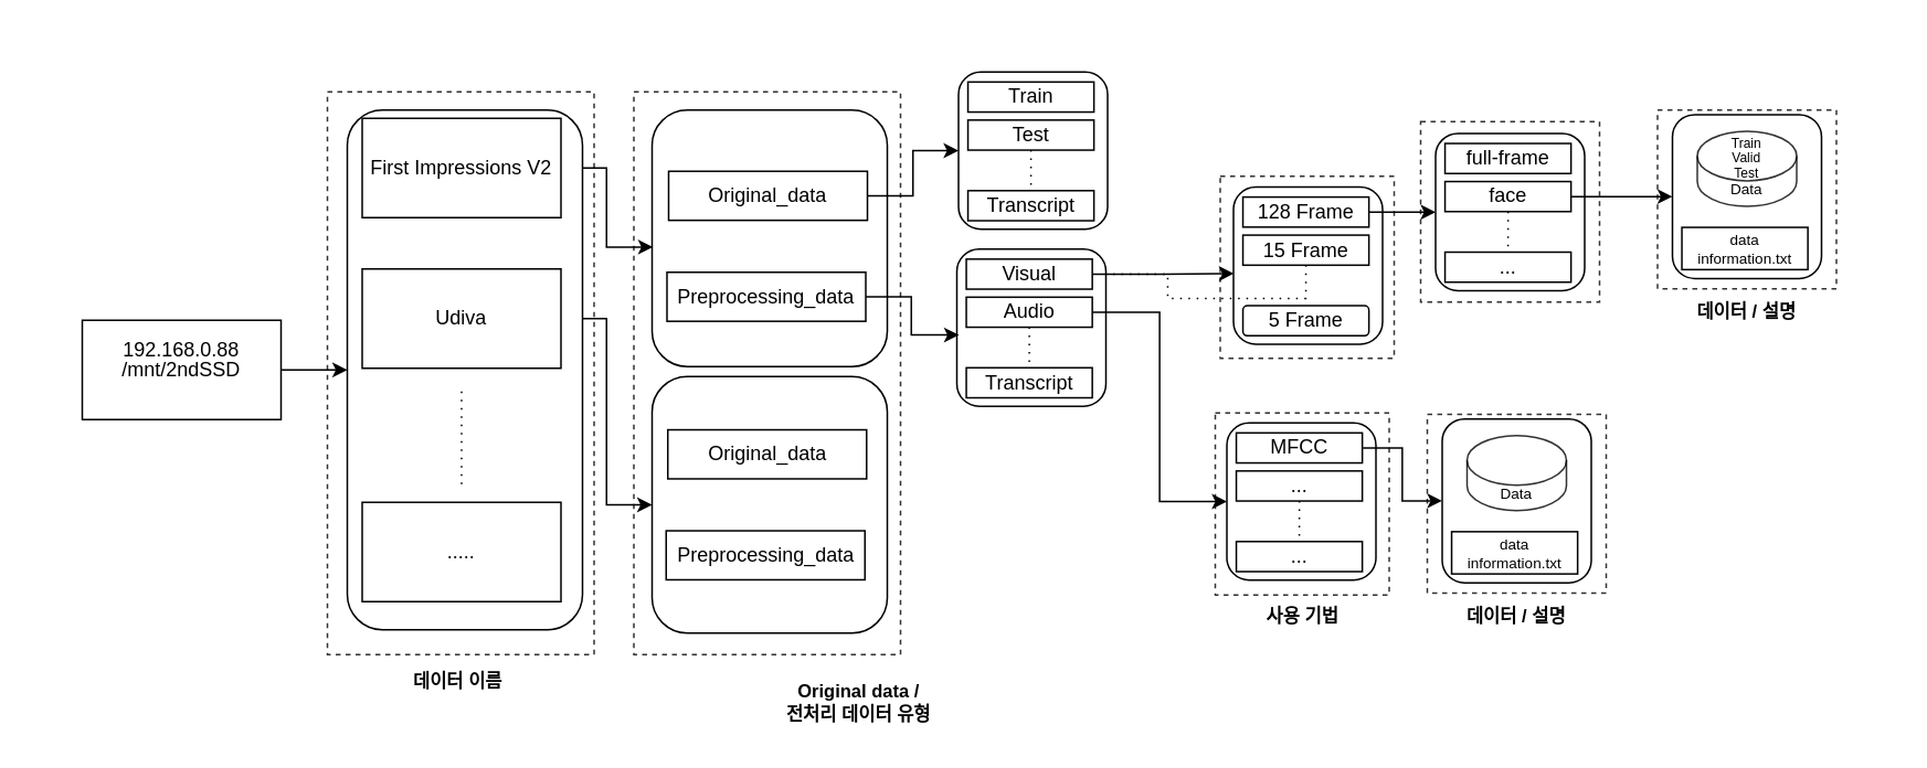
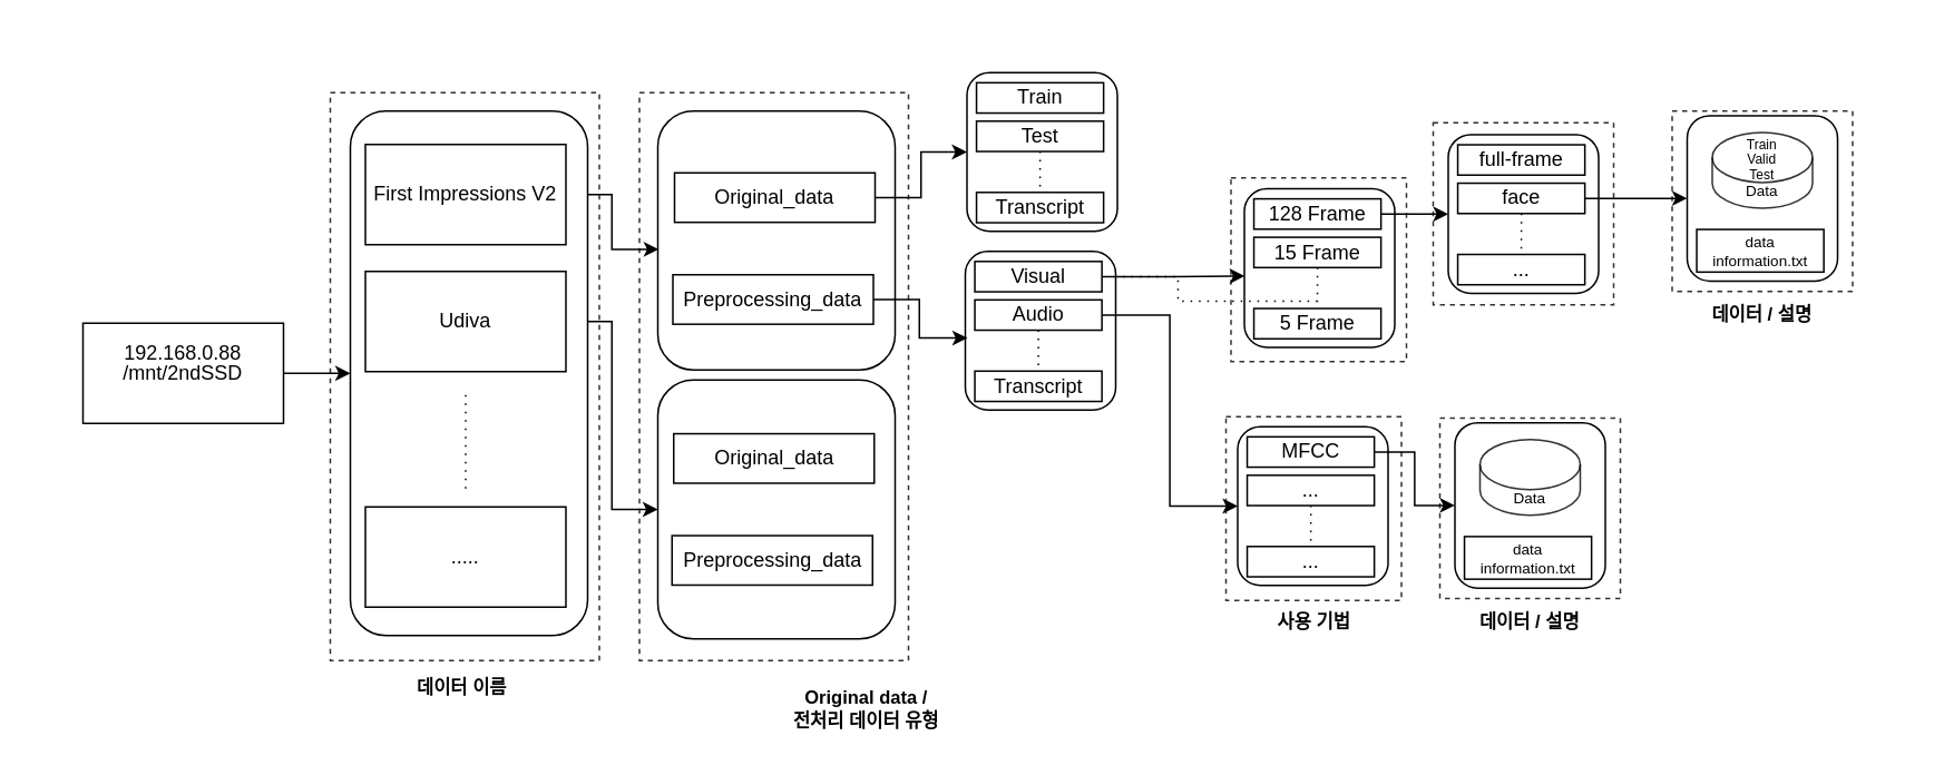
  <mxCell id="0" />
  <mxCell id="1" parent="0" />
  <mxCell id="2" value="" style="rounded=0;whiteSpace=wrap;html=1;strokeColor=none;" vertex="1" parent="1"><mxGeometry x="20" y="20.14" width="1121" height="421.86" as="geometry" /></mxCell>
  <mxCell id="3" value="" style="rounded=0;whiteSpace=wrap;html=1;strokeColor=default;fontSize=9;fillColor=none;gradientColor=none;gradientDirection=east;opacity=80;dashed=1;" parent="1" vertex="1"><mxGeometry x="857" y="73" width="108" height="109" as="geometry" /></mxCell>
  <mxCell id="4" value="" style="rounded=0;whiteSpace=wrap;html=1;strokeColor=default;fontSize=9;fillColor=none;gradientColor=none;gradientDirection=east;opacity=80;dashed=1;" parent="1" vertex="1"><mxGeometry x="197" y="55" width="161" height="340" as="geometry" /></mxCell>
  <mxCell id="5" value="" style="rounded=0;whiteSpace=wrap;html=1;strokeColor=default;fontSize=9;fillColor=none;gradientColor=none;gradientDirection=east;opacity=80;dashed=1;" parent="1" vertex="1"><mxGeometry x="861" y="249.86" width="108" height="108" as="geometry" /></mxCell>
  <mxCell id="6" value="" style="rounded=0;whiteSpace=wrap;html=1;strokeColor=default;fontSize=9;fillColor=none;gradientColor=none;gradientDirection=east;opacity=80;dashed=1;" parent="1" vertex="1"><mxGeometry x="736" y="106" width="105" height="110" as="geometry" /></mxCell>
  <mxCell id="7" value="" style="rounded=0;whiteSpace=wrap;html=1;strokeColor=default;fontSize=9;fillColor=none;gradientColor=none;gradientDirection=east;opacity=80;dashed=1;" parent="1" vertex="1"><mxGeometry x="382" y="55" width="161" height="340" as="geometry" /></mxCell>
  <mxCell id="8" style="edgeStyle=orthogonalEdgeStyle;rounded=0;orthogonalLoop=1;jettySize=auto;html=1;exitX=1;exitY=0.5;exitDx=0;exitDy=0;entryX=0;entryY=0.5;entryDx=0;entryDy=0;fontSize=9;" parent="1" source="9" target="74" edge="1"><mxGeometry relative="1" as="geometry" /></mxCell>
  <mxCell id="9" value="/mnt/2ndSSD" style="rounded=0;whiteSpace=wrap;html=1;" parent="1" vertex="1"><mxGeometry x="49" y="193" width="120" height="60" as="geometry" /></mxCell>
  <mxCell id="10" value="192.168.0.88" style="rounded=0;whiteSpace=wrap;html=1;strokeColor=none;fillColor=none;" parent="1" vertex="1"><mxGeometry x="49" y="181" width="120" height="60" as="geometry" /></mxCell>
  <mxCell id="11" value="" style="group" parent="1" vertex="1" connectable="0"><mxGeometry x="393" y="66" width="142" height="155" as="geometry" /></mxCell>
  <mxCell id="12" value="" style="rounded=1;whiteSpace=wrap;html=1;strokeColor=default;" parent="11" vertex="1"><mxGeometry width="142" height="155" as="geometry" /></mxCell>
  <mxCell id="13" value="Original_data" style="rounded=0;whiteSpace=wrap;html=1;" parent="11" vertex="1"><mxGeometry x="10" y="37.003" width="120" height="29.618" as="geometry" /></mxCell>
  <mxCell id="14" value="Preprocessing_data" style="rounded=0;whiteSpace=wrap;html=1;" parent="11" vertex="1"><mxGeometry x="9" y="98.003" width="120" height="29.618" as="geometry" /></mxCell>
  <mxCell id="15" style="edgeStyle=orthogonalEdgeStyle;rounded=0;orthogonalLoop=1;jettySize=auto;html=1;exitX=1;exitY=0.5;exitDx=0;exitDy=0;entryX=0.004;entryY=0.534;entryDx=0;entryDy=0;entryPerimeter=0;" parent="1" source="75" target="12" edge="1"><mxGeometry relative="1" as="geometry" /></mxCell>
  <mxCell id="16" value="" style="group" parent="1" vertex="1" connectable="0"><mxGeometry x="393" y="227" width="142" height="155" as="geometry" /></mxCell>
  <mxCell id="17" value="" style="rounded=1;whiteSpace=wrap;html=1;strokeColor=default;" parent="16" vertex="1"><mxGeometry width="142" height="155" as="geometry" /></mxCell>
  <mxCell id="18" value="Original_data" style="rounded=0;whiteSpace=wrap;html=1;" parent="16" vertex="1"><mxGeometry x="9.5" y="32.193" width="120" height="29.618" as="geometry" /></mxCell>
  <mxCell id="19" value="Preprocessing_data" style="rounded=0;whiteSpace=wrap;html=1;" parent="16" vertex="1"><mxGeometry x="8.5" y="93.193" width="120" height="29.618" as="geometry" /></mxCell>
  <mxCell id="20" style="edgeStyle=orthogonalEdgeStyle;rounded=0;orthogonalLoop=1;jettySize=auto;html=1;exitX=1;exitY=0.5;exitDx=0;exitDy=0;entryX=0;entryY=0.5;entryDx=0;entryDy=0;" parent="1" source="77" target="17" edge="1"><mxGeometry relative="1" as="geometry" /></mxCell>
  <mxCell id="21" value="" style="group" parent="1" vertex="1" connectable="0"><mxGeometry x="578" y="43" width="90" height="95" as="geometry" /></mxCell>
  <mxCell id="22" value="" style="rounded=1;whiteSpace=wrap;html=1;strokeColor=default;" parent="21" vertex="1"><mxGeometry width="90" height="95" as="geometry" /></mxCell>
  <mxCell id="23" value="Train" style="rounded=0;whiteSpace=wrap;html=1;" parent="21" vertex="1"><mxGeometry x="5.704" y="6.051" width="76.056" height="18.153" as="geometry" /></mxCell>
  <mxCell id="24" style="edgeStyle=orthogonalEdgeStyle;rounded=0;jumpStyle=arc;jumpSize=6;orthogonalLoop=1;jettySize=auto;html=1;exitX=0.5;exitY=1;exitDx=0;exitDy=0;entryX=0.5;entryY=0;entryDx=0;entryDy=0;dashed=1;dashPattern=1 4;endArrow=none;endFill=0;startSize=6;endSize=6;sourcePerimeterSpacing=0;targetPerimeterSpacing=0;" edge="1" parent="21" source="25" target="26"><mxGeometry relative="1" as="geometry" /></mxCell>
  <mxCell id="25" value="Test" style="rounded=0;whiteSpace=wrap;html=1;" parent="21" vertex="1"><mxGeometry x="5.704" y="29.045" width="76.056" height="18.153" as="geometry" /></mxCell>
  <mxCell id="26" value="Transcript" style="rounded=0;whiteSpace=wrap;html=1;" parent="21" vertex="1"><mxGeometry x="5.704" y="71.704" width="76.056" height="18.153" as="geometry" /></mxCell>
  <mxCell id="27" style="edgeStyle=orthogonalEdgeStyle;rounded=0;orthogonalLoop=1;jettySize=auto;html=1;exitX=1;exitY=0.5;exitDx=0;exitDy=0;entryX=0;entryY=0.5;entryDx=0;entryDy=0;" parent="1" source="13" target="22" edge="1"><mxGeometry relative="1" as="geometry" /></mxCell>
  <mxCell id="28" value="" style="group" parent="1" vertex="1" connectable="0"><mxGeometry x="744" y="112.51" width="90" height="95" as="geometry" /></mxCell>
  <mxCell id="29" value="" style="rounded=1;whiteSpace=wrap;html=1;strokeColor=default;" parent="28" vertex="1"><mxGeometry width="90" height="95" as="geometry" /></mxCell>
  <mxCell id="30" value="128 Frame" style="rounded=0;whiteSpace=wrap;html=1;" parent="28" vertex="1"><mxGeometry x="5.704" y="6.051" width="76.056" height="18.153" as="geometry" /></mxCell>
  <mxCell id="31" style="edgeStyle=orthogonalEdgeStyle;rounded=0;jumpStyle=arc;jumpSize=6;orthogonalLoop=1;jettySize=auto;html=1;exitX=0.5;exitY=1;exitDx=0;exitDy=0;dashed=1;dashPattern=1 4;endArrow=none;endFill=0;startSize=6;endSize=6;sourcePerimeterSpacing=0;targetPerimeterSpacing=0;" edge="1" parent="28" source="32" target="66"><mxGeometry relative="1" as="geometry" /></mxCell>
  <mxCell id="32" value="15 Frame" style="rounded=0;whiteSpace=wrap;html=1;" parent="28" vertex="1"><mxGeometry x="5.704" y="29.045" width="76.056" height="18.153" as="geometry" /></mxCell>
- <mxCell id="33" value="5 Frame" style="whiteSpace=wrap;html=1;rounded=1;" parent="28" vertex="1"><mxGeometry x="5.704" y="71.704" width="76.056" height="18.153" as="geometry" /></mxCell>
+ <mxCell id="33" value="5 Frame" style="rounded=0;whiteSpace=wrap;html=1;" parent="28" vertex="1"><mxGeometry x="5.704" y="71.704" width="76.056" height="18.153" as="geometry" /></mxCell>
  <mxCell id="34" value="" style="group" parent="1" vertex="1" connectable="0"><mxGeometry x="866" y="80.14" width="90" height="95" as="geometry" /></mxCell>
  <mxCell id="35" value="" style="rounded=1;whiteSpace=wrap;html=1;strokeColor=default;" parent="34" vertex="1"><mxGeometry width="90" height="95" as="geometry" /></mxCell>
  <mxCell id="36" value="full-frame" style="rounded=0;whiteSpace=wrap;html=1;" parent="34" vertex="1"><mxGeometry x="5.704" y="6.051" width="76.056" height="18.153" as="geometry" /></mxCell>
  <mxCell id="37" style="edgeStyle=orthogonalEdgeStyle;rounded=0;jumpStyle=arc;jumpSize=6;orthogonalLoop=1;jettySize=auto;html=1;entryX=0.5;entryY=0;entryDx=0;entryDy=0;dashed=1;dashPattern=1 4;endArrow=none;endFill=0;startSize=6;endSize=6;sourcePerimeterSpacing=0;targetPerimeterSpacing=0;" edge="1" parent="34" source="38" target="39"><mxGeometry relative="1" as="geometry" /></mxCell>
  <mxCell id="38" value="face" style="rounded=0;whiteSpace=wrap;html=1;" parent="34" vertex="1"><mxGeometry x="5.704" y="29.045" width="76.056" height="18.153" as="geometry" /></mxCell>
  <mxCell id="39" value="..." style="rounded=0;whiteSpace=wrap;html=1;" parent="34" vertex="1"><mxGeometry x="5.704" y="71.704" width="76.056" height="18.153" as="geometry" /></mxCell>
  <mxCell id="40" style="edgeStyle=orthogonalEdgeStyle;rounded=0;orthogonalLoop=1;jettySize=auto;html=1;exitX=1;exitY=0.5;exitDx=0;exitDy=0;entryX=0;entryY=0.5;entryDx=0;entryDy=0;" parent="1" source="30" target="35" edge="1"><mxGeometry relative="1" as="geometry" /></mxCell>
  <mxCell id="41" value="" style="group" parent="1" vertex="1" connectable="0"><mxGeometry x="1009" y="68.76" width="90" height="99" as="geometry" /></mxCell>
  <mxCell id="42" value="" style="rounded=1;whiteSpace=wrap;html=1;strokeColor=default;" parent="41" vertex="1"><mxGeometry width="90" height="99" as="geometry" /></mxCell>
  <mxCell id="43" value="&lt;p style=&quot;line-height: 80%;&quot;&gt;&lt;font style=&quot;font-size: 9px;&quot;&gt;data information.txt&lt;/font&gt;&lt;/p&gt;" style="rounded=0;whiteSpace=wrap;html=1;" parent="41" vertex="1"><mxGeometry x="5.7" y="68.119" width="76.06" height="25.522" as="geometry" /></mxCell>
  <mxCell id="44" value="Data" style="shape=cylinder3;whiteSpace=wrap;html=1;boundedLbl=1;backgroundOutline=1;size=15;strokeColor=default;fontSize=9;gradientColor=none;gradientDirection=east;opacity=80;" parent="41" vertex="1"><mxGeometry x="15" y="9.991" width="60" height="45.413" as="geometry" /></mxCell>
  <mxCell id="45" style="edgeStyle=orthogonalEdgeStyle;rounded=0;orthogonalLoop=1;jettySize=auto;html=1;exitX=1;exitY=0.5;exitDx=0;exitDy=0;fontSize=9;" parent="1" source="38" target="42" edge="1"><mxGeometry relative="1" as="geometry" /></mxCell>
  <mxCell id="46" value="&lt;font style=&quot;font-size: 11px;&quot;&gt;&lt;b&gt;데이터 이름&lt;/b&gt;&lt;/font&gt;" style="rounded=1;whiteSpace=wrap;html=1;dashed=1;strokeColor=none;fontSize=9;fillColor=none;gradientColor=none;gradientDirection=east;opacity=80;" parent="1" vertex="1"><mxGeometry x="242" y="398" width="68" height="26" as="geometry" /></mxCell>
  <mxCell id="47" value="" style="rounded=0;whiteSpace=wrap;html=1;strokeColor=default;fontSize=9;fillColor=none;gradientColor=none;gradientDirection=east;opacity=80;dashed=1;" parent="1" vertex="1"><mxGeometry x="1000" y="66" width="108" height="108" as="geometry" /></mxCell>
  <mxCell id="48" value="&lt;span style=&quot;font-size: 11px;&quot;&gt;&lt;b&gt;Original data / &lt;br&gt;전처리 데이터 유형&lt;/b&gt;&lt;/span&gt;" style="rounded=1;whiteSpace=wrap;html=1;dashed=1;strokeColor=none;fontSize=9;fillColor=none;gradientColor=none;gradientDirection=east;opacity=80;" parent="1" vertex="1"><mxGeometry x="449" y="408" width="138" height="32" as="geometry" /></mxCell>
  <mxCell id="49" value="&lt;font style=&quot;font-size: 11px;&quot;&gt;&lt;b&gt;데이터 / 설명&lt;/b&gt;&lt;/font&gt;" style="rounded=1;whiteSpace=wrap;html=1;dashed=1;strokeColor=none;fontSize=9;fillColor=none;gradientColor=none;gradientDirection=east;opacity=80;" parent="1" vertex="1"><mxGeometry x="1020" y="175.14" width="68" height="26" as="geometry" /></mxCell>
  <mxCell id="50" value="" style="rounded=0;whiteSpace=wrap;html=1;strokeColor=default;fontSize=9;fillColor=none;gradientColor=none;gradientDirection=east;opacity=80;dashed=1;" parent="1" vertex="1"><mxGeometry x="733" y="249" width="105" height="110" as="geometry" /></mxCell>
  <mxCell id="51" value="" style="group" parent="1" vertex="1" connectable="0"><mxGeometry x="740" y="255" width="90" height="95" as="geometry" /></mxCell>
  <mxCell id="52" value="" style="rounded=1;whiteSpace=wrap;html=1;strokeColor=default;" parent="51" vertex="1"><mxGeometry width="90" height="95" as="geometry" /></mxCell>
  <mxCell id="53" value="MFCC" style="rounded=0;whiteSpace=wrap;html=1;" parent="51" vertex="1"><mxGeometry x="5.704" y="6.051" width="76.056" height="18.153" as="geometry" /></mxCell>
  <mxCell id="54" style="edgeStyle=orthogonalEdgeStyle;rounded=0;jumpStyle=arc;jumpSize=6;orthogonalLoop=1;jettySize=auto;html=1;entryX=0.5;entryY=0;entryDx=0;entryDy=0;dashed=1;dashPattern=1 4;endArrow=none;endFill=0;startSize=6;endSize=6;sourcePerimeterSpacing=0;targetPerimeterSpacing=0;" edge="1" parent="51" source="55" target="56"><mxGeometry relative="1" as="geometry" /></mxCell>
  <mxCell id="55" value="..." style="rounded=0;whiteSpace=wrap;html=1;" parent="51" vertex="1"><mxGeometry x="5.704" y="29.045" width="76.056" height="18.153" as="geometry" /></mxCell>
  <mxCell id="56" value="..." style="rounded=0;whiteSpace=wrap;html=1;" parent="51" vertex="1"><mxGeometry x="5.704" y="71.704" width="76.056" height="18.153" as="geometry" /></mxCell>
  <mxCell id="57" value="&lt;span style=&quot;font-size: 11px;&quot;&gt;&lt;b&gt;사용 기법&lt;/b&gt;&lt;/span&gt;" style="rounded=1;whiteSpace=wrap;html=1;dashed=1;strokeColor=none;fontSize=9;fillColor=none;gradientColor=none;gradientDirection=east;opacity=80;" parent="1" vertex="1"><mxGeometry x="751.5" y="359" width="68" height="26" as="geometry" /></mxCell>
  <mxCell id="58" value="" style="group" parent="1" vertex="1" connectable="0"><mxGeometry x="870" y="252.62" width="90" height="99" as="geometry" /></mxCell>
  <mxCell id="59" value="" style="rounded=1;whiteSpace=wrap;html=1;strokeColor=default;" parent="58" vertex="1"><mxGeometry width="90" height="99" as="geometry" /></mxCell>
  <mxCell id="60" value="&lt;p style=&quot;line-height: 80%;&quot;&gt;&lt;font style=&quot;font-size: 9px;&quot;&gt;data information.txt&lt;/font&gt;&lt;/p&gt;" style="rounded=0;whiteSpace=wrap;html=1;" parent="58" vertex="1"><mxGeometry x="5.7" y="68.119" width="76.06" height="25.522" as="geometry" /></mxCell>
  <mxCell id="61" value="Data" style="shape=cylinder3;whiteSpace=wrap;html=1;boundedLbl=1;backgroundOutline=1;size=15;strokeColor=default;fontSize=9;gradientColor=none;gradientDirection=east;opacity=80;" parent="58" vertex="1"><mxGeometry x="15" y="9.991" width="60" height="45.413" as="geometry" /></mxCell>
  <mxCell id="62" value="&lt;font style=&quot;font-size: 11px;&quot;&gt;&lt;b&gt;데이터 / 설명&lt;/b&gt;&lt;/font&gt;" style="rounded=1;whiteSpace=wrap;html=1;dashed=1;strokeColor=none;fontSize=9;fillColor=none;gradientColor=none;gradientDirection=east;opacity=80;" parent="1" vertex="1"><mxGeometry x="881" y="359" width="68" height="26" as="geometry" /></mxCell>
  <mxCell id="63" style="edgeStyle=orthogonalEdgeStyle;rounded=0;orthogonalLoop=1;jettySize=auto;html=1;exitX=1;exitY=0.5;exitDx=0;exitDy=0;entryX=0;entryY=0.5;entryDx=0;entryDy=0;fontSize=11;" parent="1" source="53" target="59" edge="1"><mxGeometry relative="1" as="geometry" /></mxCell>
  <mxCell id="64" value="" style="group" parent="1" vertex="1" connectable="0"><mxGeometry x="577" y="150" width="90" height="95" as="geometry" /></mxCell>
  <mxCell id="65" value="" style="rounded=1;whiteSpace=wrap;html=1;strokeColor=default;" parent="64" vertex="1"><mxGeometry width="90" height="95" as="geometry" /></mxCell>
  <mxCell id="66" value="Visual" style="rounded=0;whiteSpace=wrap;html=1;" parent="64" vertex="1"><mxGeometry x="5.704" y="6.051" width="76.056" height="18.153" as="geometry" /></mxCell>
  <mxCell id="67" style="edgeStyle=orthogonalEdgeStyle;rounded=0;jumpStyle=arc;jumpSize=6;orthogonalLoop=1;jettySize=auto;html=1;exitX=0.5;exitY=1;exitDx=0;exitDy=0;entryX=0.5;entryY=0;entryDx=0;entryDy=0;dashed=1;dashPattern=1 4;endArrow=none;endFill=0;startSize=6;endSize=6;sourcePerimeterSpacing=0;targetPerimeterSpacing=0;" edge="1" parent="64" source="68" target="69"><mxGeometry relative="1" as="geometry" /></mxCell>
  <mxCell id="68" value="Audio" style="rounded=0;whiteSpace=wrap;html=1;" parent="64" vertex="1"><mxGeometry x="5.704" y="29.045" width="76.056" height="18.153" as="geometry" /></mxCell>
  <mxCell id="69" value="Transcript" style="rounded=0;whiteSpace=wrap;html=1;" parent="64" vertex="1"><mxGeometry x="5.704" y="71.704" width="76.056" height="18.153" as="geometry" /></mxCell>
  <mxCell id="70" style="edgeStyle=orthogonalEdgeStyle;rounded=0;orthogonalLoop=1;jettySize=auto;html=1;exitX=1;exitY=0.5;exitDx=0;exitDy=0;entryX=0.014;entryY=0.546;entryDx=0;entryDy=0;entryPerimeter=0;fontSize=11;" parent="1" source="14" target="65" edge="1"><mxGeometry relative="1" as="geometry" /></mxCell>
  <mxCell id="71" style="edgeStyle=orthogonalEdgeStyle;rounded=0;orthogonalLoop=1;jettySize=auto;html=1;exitX=1;exitY=0.5;exitDx=0;exitDy=0;entryX=0.003;entryY=0.55;entryDx=0;entryDy=0;entryPerimeter=0;fontSize=11;" parent="1" source="66" target="29" edge="1"><mxGeometry relative="1" as="geometry" /></mxCell>
  <mxCell id="72" style="edgeStyle=orthogonalEdgeStyle;rounded=0;orthogonalLoop=1;jettySize=auto;html=1;exitX=1;exitY=0.5;exitDx=0;exitDy=0;entryX=0;entryY=0.5;entryDx=0;entryDy=0;fontSize=11;" parent="1" source="68" target="52" edge="1"><mxGeometry relative="1" as="geometry" /></mxCell>
  <mxCell id="73" value="&lt;p style=&quot;line-height: 62%;&quot;&gt;&lt;font style=&quot;font-size: 8px;&quot;&gt;Train&lt;br&gt;Valid&lt;br&gt;Test&lt;/font&gt;&lt;/p&gt;" style="rounded=0;whiteSpace=wrap;html=1;dashed=1;strokeColor=none;fontSize=11;fillColor=none;gradientColor=none;gradientDirection=east;opacity=80;" parent="1" vertex="1"><mxGeometry x="1035" y="73" width="38" height="43" as="geometry" /></mxCell>
  <mxCell id="74" value="" style="rounded=1;whiteSpace=wrap;html=1;strokeColor=default;" parent="1" vertex="1"><mxGeometry x="209" y="66" width="142" height="314" as="geometry" /></mxCell>
- <mxCell id="75" value="First Impressions V2" style="rounded=0;whiteSpace=wrap;html=1;" parent="1" vertex="1"><mxGeometry x="218" y="71" width="120" height="60" as="geometry" /></mxCell>
+ <mxCell id="75" value="First Impressions V2" style="rounded=0;whiteSpace=wrap;html=1;" parent="1" vertex="1"><mxGeometry x="218" y="86" width="120" height="60" as="geometry" /></mxCell>
  <mxCell id="76" style="edgeStyle=orthogonalEdgeStyle;rounded=0;orthogonalLoop=1;jettySize=auto;html=1;exitX=0.5;exitY=1;exitDx=0;exitDy=0;endArrow=none;endFill=0;dashed=1;dashPattern=1 4;jumpStyle=arc;jumpSize=6;targetPerimeterSpacing=100;sourcePerimeterSpacing=0;endSize=6;startSize=6;" edge="1" parent="1"><mxGeometry relative="1" as="geometry"><mxPoint x="278" y="236" as="sourcePoint" /><mxPoint x="278" y="296" as="targetPoint" /></mxGeometry></mxCell>
  <mxCell id="77" value="Udiva" style="rounded=0;whiteSpace=wrap;html=1;" parent="1" vertex="1"><mxGeometry x="218" y="162" width="120" height="60" as="geometry" /></mxCell>
  <mxCell id="78" value="....." style="rounded=0;whiteSpace=wrap;html=1;" parent="1" vertex="1"><mxGeometry x="218" y="303" width="120" height="60" as="geometry" /></mxCell>
